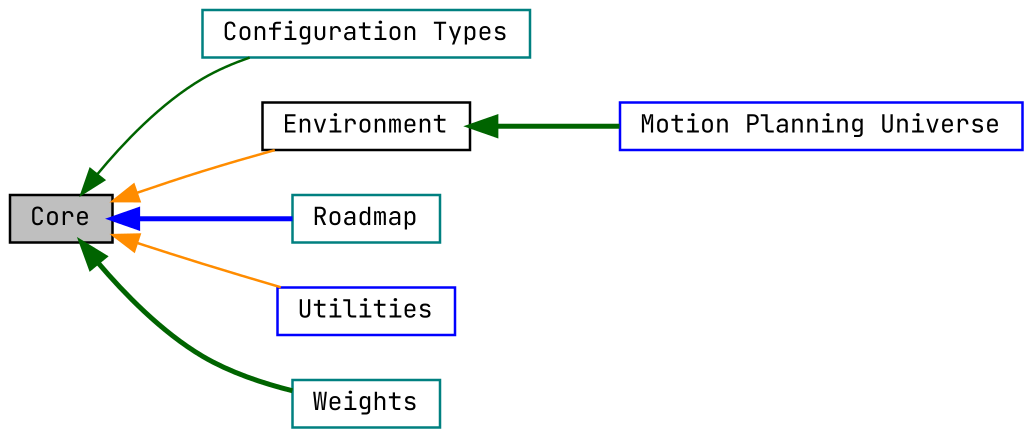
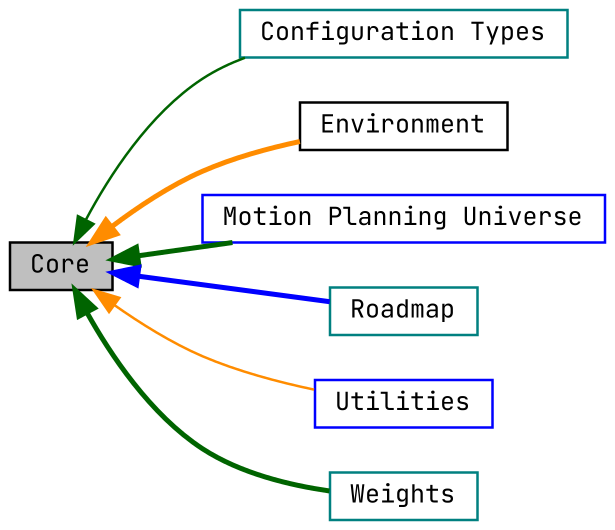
  digraph {
    fontname="JetBrains Mono"
    rankdir=LR
    node [color=teal fillcolor=white fontname="JetBrains Mono" fontsize=10 shape=box style=filled]
    edge [color=darkgreen dir=back fontname="JetBrains Mono" fontsize=10 labelfontname=Helvetica labelfontsize=10 shape=plaintext style=solid]
    n1 [height=0.2 label="Configuration Types" width=0.4]
    n2 [color=black fillcolor=grey75 fontcolor=black height=0.2 label=Core width=0.4]
    n3 [color=black height=0.2 label=Environment width=0.4]
    n4 [color=blue height=0.2 label="Motion Planning Universe" width=0.4]
    n5 [height=0.2 label=Roadmap width=0.4]
    n6 [color=blue height=0.2 label=Utilities width=0.4]
    n7 [height=0.2 label=Weights width=0.4]
    n2 -> n1
-   n2 -> n3 [color=darkorange]
-   n3 -> n4 [style=bold]
+   n2 -> n3 [color=darkorange style=bold]
+   n2 -> n4 [style=bold]
    n2 -> n5 [color=blue style=bold]
    n2 -> n6 [color=darkorange]
    n2 -> n7 [style=bold]
  }
